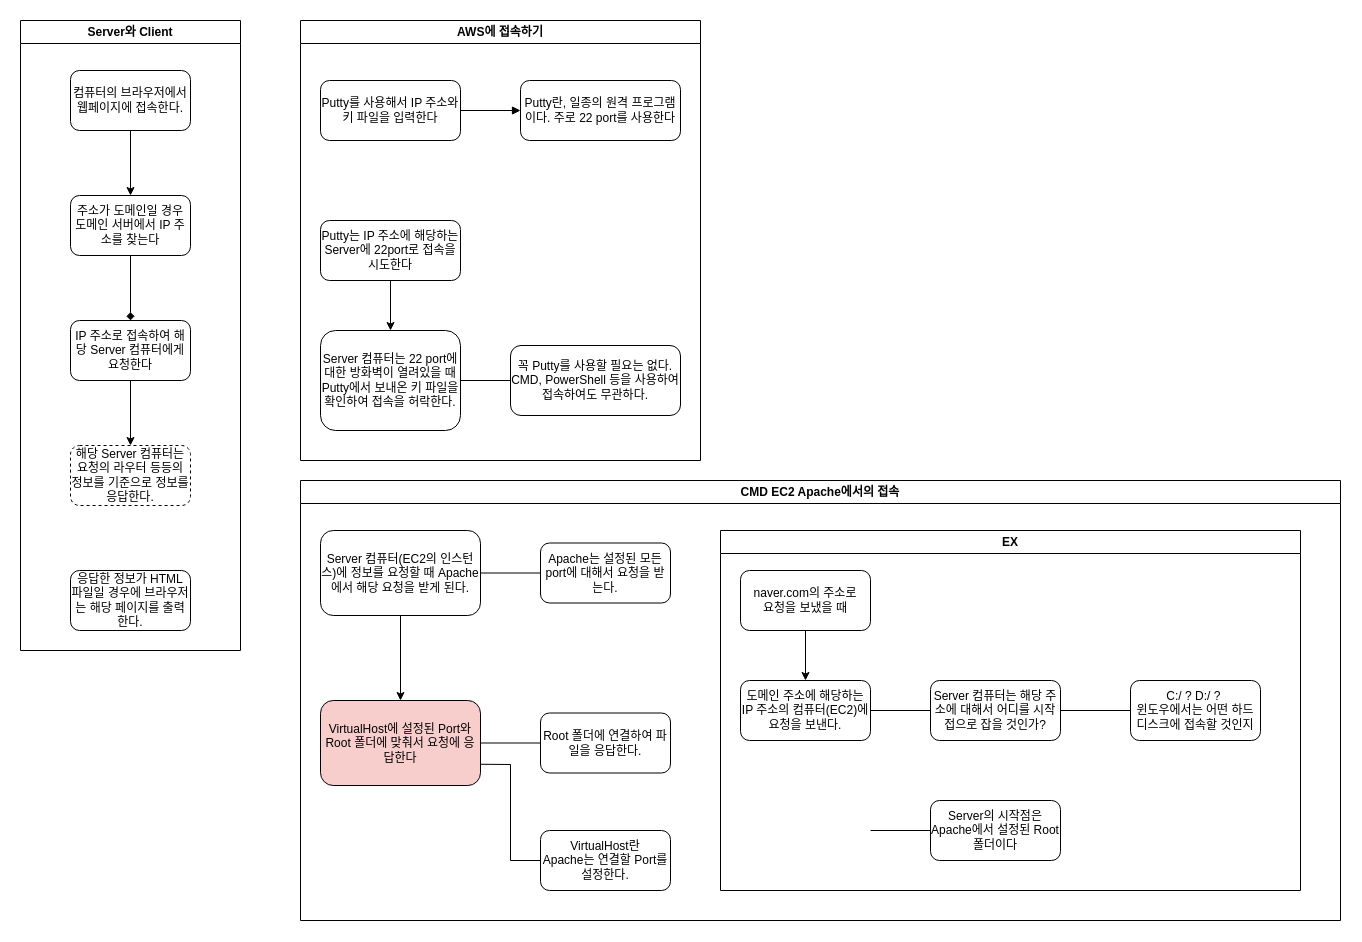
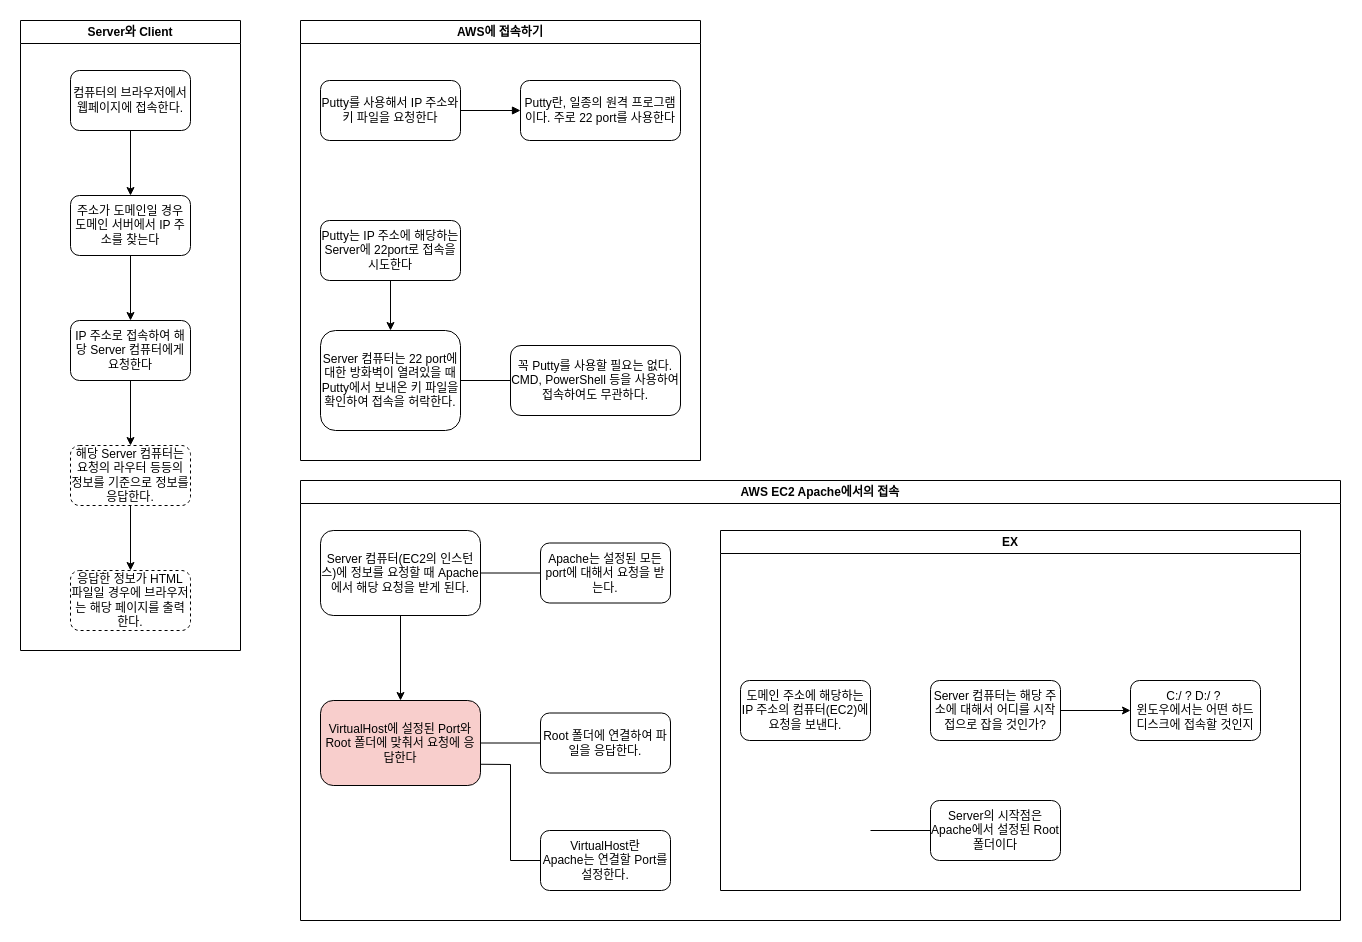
  <mxCell id="0" />
  <mxCell id="1" parent="0" />
  <mxCell id="2" value="Server와 Client" style="swimlane;whiteSpace=wrap;html=1;" vertex="1" parent="1"><mxGeometry x="20" y="20" width="220" height="630" as="geometry" /></mxCell>
  <mxCell id="3" value="" style="edgeStyle=orthogonalEdgeStyle;rounded=0;orthogonalLoop=1;jettySize=auto;html=1;" edge="1" parent="2" source="4" target="6"><mxGeometry relative="1" as="geometry" /></mxCell>
  <mxCell id="4" value="컴퓨터의 브라우저에서 웹페이지에 접속한다." style="rounded=1;whiteSpace=wrap;html=1;" vertex="1" parent="2"><mxGeometry x="50" y="50" width="120" height="60" as="geometry" /></mxCell>
- <mxCell id="5" value="" style="edgeStyle=orthogonalEdgeStyle;rounded=0;orthogonalLoop=1;jettySize=auto;html=1;endArrow=diamond;" edge="1" parent="2" source="6" target="8"><mxGeometry relative="1" as="geometry" /></mxCell>
+ <mxCell id="5" value="" style="edgeStyle=orthogonalEdgeStyle;rounded=0;orthogonalLoop=1;jettySize=auto;html=1;" edge="1" parent="2" source="6" target="8"><mxGeometry relative="1" as="geometry" /></mxCell>
  <mxCell id="6" value="주소가 도메인일 경우 도메인 서버에서 IP 주소를 찾는다" style="rounded=1;whiteSpace=wrap;html=1;" vertex="1" parent="2"><mxGeometry x="50" y="175" width="120" height="60" as="geometry" /></mxCell>
  <mxCell id="7" value="" style="edgeStyle=orthogonalEdgeStyle;rounded=0;orthogonalLoop=1;jettySize=auto;html=1;" edge="1" parent="2" source="8" target="10"><mxGeometry relative="1" as="geometry" /></mxCell>
  <mxCell id="8" value="IP 주소로 접속하여 해당 Server 컴퓨터에게 요청한다" style="rounded=1;whiteSpace=wrap;html=1;" vertex="1" parent="2"><mxGeometry x="50" y="300" width="120" height="60" as="geometry" /></mxCell>
+ <mxCell id="9" value="" style="edgeStyle=orthogonalEdgeStyle;rounded=0;orthogonalLoop=1;jettySize=auto;html=1;" edge="1" parent="2" source="10" target="11"><mxGeometry relative="1" as="geometry" /></mxCell>
  <mxCell id="10" value="해당 Server 컴퓨터는 요청의 라우터 등등의 정보를 기준으로 정보를 응답한다." style="rounded=1;whiteSpace=wrap;html=1;dashed=1;" vertex="1" parent="2"><mxGeometry x="50" y="425" width="120" height="60" as="geometry" /></mxCell>
- <mxCell id="11" value="응답한 정보가 HTML 파일일 경우에 브라우저는 해당 페이지를 출력한다." style="rounded=1;whiteSpace=wrap;html=1;" vertex="1" parent="2"><mxGeometry x="50" y="550" width="120" height="60" as="geometry" /></mxCell>
+ <mxCell id="11" value="응답한 정보가 HTML 파일일 경우에 브라우저는 해당 페이지를 출력한다." style="rounded=1;whiteSpace=wrap;html=1;dashed=1;" vertex="1" parent="2"><mxGeometry x="50" y="550" width="120" height="60" as="geometry" /></mxCell>
  <mxCell id="12" value="AWS에 접속하기" style="swimlane;whiteSpace=wrap;html=1;" vertex="1" parent="1"><mxGeometry x="300" y="20" width="400" height="440" as="geometry" /></mxCell>
- <mxCell id="13" value="Putty를 사용해서 IP 주소와 키 파일을 입력한다" style="rounded=1;whiteSpace=wrap;html=1;" vertex="1" parent="12"><mxGeometry x="20" y="60" width="140" height="60" as="geometry" /></mxCell>
+ <mxCell id="13" value="Putty를 사용해서 IP 주소와 키 파일을 요청한다" style="rounded=1;whiteSpace=wrap;html=1;" vertex="1" parent="12"><mxGeometry x="20" y="60" width="140" height="60" as="geometry" /></mxCell>
  <mxCell id="14" value="Putty란, 일종의 원격 프로그램이다. 주로 22 port를 사용한다" style="rounded=1;whiteSpace=wrap;html=1;" vertex="1" parent="12"><mxGeometry x="220" y="60" width="160" height="60" as="geometry" /></mxCell>
  <mxCell id="15" value="" style="endArrow=block;html=1;rounded=0;entryX=0;entryY=0.5;entryDx=0;entryDy=0;exitX=1;exitY=0.5;exitDx=0;exitDy=0;" edge="1" parent="12" source="13" target="14"><mxGeometry width="50" height="50" relative="1" as="geometry"><mxPoint x="-20" y="290" as="sourcePoint" /><mxPoint x="30" y="240" as="targetPoint" /></mxGeometry></mxCell>
  <mxCell id="16" value="" style="edgeStyle=orthogonalEdgeStyle;rounded=0;orthogonalLoop=1;jettySize=auto;html=1;" edge="1" parent="12" source="17" target="18"><mxGeometry relative="1" as="geometry" /></mxCell>
  <mxCell id="17" value="Putty는 IP 주소에 해당하는 Server에 22port로 접속을 시도한다" style="rounded=1;whiteSpace=wrap;html=1;" vertex="1" parent="12"><mxGeometry x="20" y="200" width="140" height="60" as="geometry" /></mxCell>
  <mxCell id="18" value="Server 컴퓨터는 22 port에 대한 방화벽이 열려있을 때 Putty에서 보내온 키 파일을 확인하여 접속을 허락한다." style="rounded=1;whiteSpace=wrap;html=1;" vertex="1" parent="12"><mxGeometry x="20" y="310" width="140" height="100" as="geometry" /></mxCell>
  <mxCell id="19" value="꼭 Putty를 사용할 필요는 없다.&lt;br&gt;CMD, PowerShell 등을 사용하여 접속하여도 무관하다." style="rounded=1;whiteSpace=wrap;html=1;" vertex="1" parent="12"><mxGeometry x="210" y="325" width="170" height="70" as="geometry" /></mxCell>
  <mxCell id="20" value="" style="endArrow=none;html=1;rounded=0;exitX=1;exitY=0.5;exitDx=0;exitDy=0;entryX=0;entryY=0.5;entryDx=0;entryDy=0;" edge="1" parent="12" source="18" target="19"><mxGeometry width="50" height="50" relative="1" as="geometry"><mxPoint x="-20" y="250" as="sourcePoint" /><mxPoint x="30" y="200" as="targetPoint" /></mxGeometry></mxCell>
- <mxCell id="21" value="CMD EC2 Apache에서의 접속" style="swimlane;whiteSpace=wrap;html=1;" vertex="1" parent="1"><mxGeometry x="300" y="480" width="1040" height="440" as="geometry" /></mxCell>
+ <mxCell id="21" value="AWS EC2 Apache에서의 접속" style="swimlane;whiteSpace=wrap;html=1;" vertex="1" parent="1"><mxGeometry x="300" y="480" width="1040" height="440" as="geometry" /></mxCell>
  <mxCell id="22" value="" style="edgeStyle=orthogonalEdgeStyle;rounded=0;orthogonalLoop=1;jettySize=auto;html=1;" edge="1" parent="21" source="23" target="25"><mxGeometry relative="1" as="geometry" /></mxCell>
  <mxCell id="23" value="Server 컴퓨터(EC2의 인스턴스)에 정보를 요청할 때 Apache에서 해당 요청을 받게 된다." style="rounded=1;whiteSpace=wrap;html=1;" vertex="1" parent="21"><mxGeometry x="20" y="50" width="160" height="85" as="geometry" /></mxCell>
  <mxCell id="24" value="Apache는 설정된 모든 port에 대해서 요청을 받는다." style="rounded=1;whiteSpace=wrap;html=1;" vertex="1" parent="21"><mxGeometry x="240" y="62.5" width="130" height="60" as="geometry" /></mxCell>
  <mxCell id="25" value="VirtualHost에 설정된 Port와 Root 폴더에 맞춰서 요청에 응답한다" style="rounded=1;whiteSpace=wrap;html=1;fillColor=#f8cecc;" vertex="1" parent="21"><mxGeometry x="20" y="220" width="160" height="85" as="geometry" /></mxCell>
  <mxCell id="26" value="Root 폴더에 연결하여 파일을 응답한다." style="rounded=1;whiteSpace=wrap;html=1;" vertex="1" parent="21"><mxGeometry x="240" y="232.5" width="130" height="60" as="geometry" /></mxCell>
  <mxCell id="27" value="" style="endArrow=none;html=1;rounded=0;exitX=1;exitY=0.5;exitDx=0;exitDy=0;entryX=0;entryY=0.5;entryDx=0;entryDy=0;" edge="1" parent="21" source="23" target="24"><mxGeometry width="50" height="50" relative="1" as="geometry"><mxPoint x="170" y="140" as="sourcePoint" /><mxPoint x="220" y="90" as="targetPoint" /></mxGeometry></mxCell>
  <mxCell id="28" value="" style="endArrow=none;html=1;rounded=0;exitX=1;exitY=0.5;exitDx=0;exitDy=0;entryX=0;entryY=0.5;entryDx=0;entryDy=0;" edge="1" parent="21" source="25" target="26"><mxGeometry width="50" height="50" relative="1" as="geometry"><mxPoint x="230" y="200" as="sourcePoint" /><mxPoint x="280" y="150" as="targetPoint" /></mxGeometry></mxCell>
  <mxCell id="29" value="EX" style="swimlane;whiteSpace=wrap;html=1;" vertex="1" parent="21"><mxGeometry x="420" y="50" width="580" height="360" as="geometry" /></mxCell>
- <mxCell id="30" value="" style="edgeStyle=orthogonalEdgeStyle;rounded=0;orthogonalLoop=1;jettySize=auto;html=1;" edge="1" parent="29" source="31" target="32"><mxGeometry relative="1" as="geometry" /></mxCell>
- <mxCell id="31" value="naver.com의 주소로&lt;br&gt;요청을 보냈을 때" style="rounded=1;whiteSpace=wrap;html=1;" vertex="1" parent="29"><mxGeometry x="20" y="40" width="130" height="60" as="geometry" /></mxCell>
  <mxCell id="32" value="도메인 주소에 해당하는 IP 주소의 컴퓨터(EC2)에 요청을 보낸다." style="whiteSpace=wrap;html=1;rounded=1;" vertex="1" parent="29"><mxGeometry x="20" y="150" width="130" height="60" as="geometry" /></mxCell>
  <mxCell id="33" value="Server 컴퓨터는 해당 주소에 대해서 어디를 시작접으로 잡을 것인가?" style="whiteSpace=wrap;html=1;rounded=1;" vertex="1" parent="29"><mxGeometry x="210" y="150" width="130" height="60" as="geometry" /></mxCell>
  <mxCell id="34" value="C:/ ? D:/ ?&amp;nbsp;&lt;br&gt;윈도우에서는 어떤 하드디스크에 접속할 것인지" style="whiteSpace=wrap;html=1;rounded=1;" vertex="1" parent="29"><mxGeometry x="410" y="150" width="130" height="60" as="geometry" /></mxCell>
- <mxCell id="35" value="" style="endArrow=none;html=1;rounded=0;exitX=1;exitY=0.5;exitDx=0;exitDy=0;entryX=0;entryY=0.5;entryDx=0;entryDy=0;" edge="1" parent="29" source="32" target="33"><mxGeometry width="50" height="50" relative="1" as="geometry"><mxPoint x="280" y="150" as="sourcePoint" /><mxPoint x="330" y="100" as="targetPoint" /></mxGeometry></mxCell>
- <mxCell id="36" value="" style="endArrow=none;html=1;rounded=0;exitX=1;exitY=0.5;exitDx=0;exitDy=0;entryX=0;entryY=0.5;entryDx=0;entryDy=0;" edge="1" parent="29" source="33" target="34"><mxGeometry width="50" height="50" relative="1" as="geometry"><mxPoint x="280" y="150" as="sourcePoint" /><mxPoint x="330" y="100" as="targetPoint" /></mxGeometry></mxCell>
+ <mxCell id="36" value="" style="endArrow=classic;html=1;rounded=0;exitX=1;exitY=0.5;exitDx=0;exitDy=0;entryX=0;entryY=0.5;entryDx=0;entryDy=0;" edge="1" parent="29" source="33" target="34"><mxGeometry width="50" height="50" relative="1" as="geometry"><mxPoint x="280" y="150" as="sourcePoint" /><mxPoint x="330" y="100" as="targetPoint" /></mxGeometry></mxCell>
  <mxCell id="37" value="Server의 시작점은 Apache에서 설정된 Root 폴더이다" style="whiteSpace=wrap;html=1;rounded=1;" vertex="1" parent="29"><mxGeometry x="210" y="270" width="130" height="60" as="geometry" /></mxCell>
  <mxCell id="38" value="" style="endArrow=none;html=1;rounded=0;exitX=1;exitY=0.5;exitDx=0;exitDy=0;entryX=0;entryY=0.5;entryDx=0;entryDy=0;" edge="1" parent="29" target="37"><mxGeometry width="50" height="50" relative="1" as="geometry"><mxPoint x="150" y="300" as="sourcePoint" /><mxPoint x="-570" y="-340" as="targetPoint" /></mxGeometry></mxCell>
  <mxCell id="39" value="VirtualHost란&lt;br&gt;Apache는 연결할 Port를 설정한다." style="rounded=1;whiteSpace=wrap;html=1;" vertex="1" parent="21"><mxGeometry x="240" y="350" width="130" height="60" as="geometry" /></mxCell>
  <mxCell id="40" value="" style="endArrow=none;html=1;rounded=0;exitX=1;exitY=0.75;exitDx=0;exitDy=0;entryX=0;entryY=0.5;entryDx=0;entryDy=0;" edge="1" parent="21" source="25" target="39"><mxGeometry width="50" height="50" relative="1" as="geometry"><mxPoint x="410" y="190" as="sourcePoint" /><mxPoint x="460" y="140" as="targetPoint" /><Array as="points"><mxPoint x="210" y="284" /><mxPoint x="210" y="380" /></Array></mxGeometry></mxCell>
